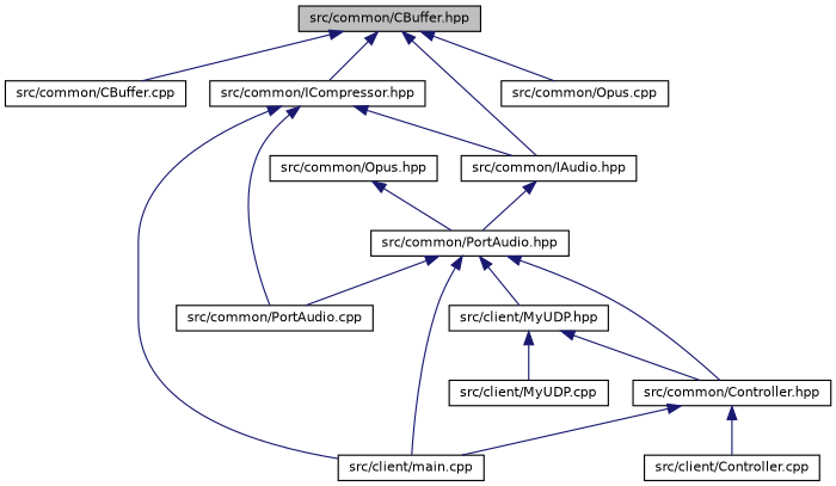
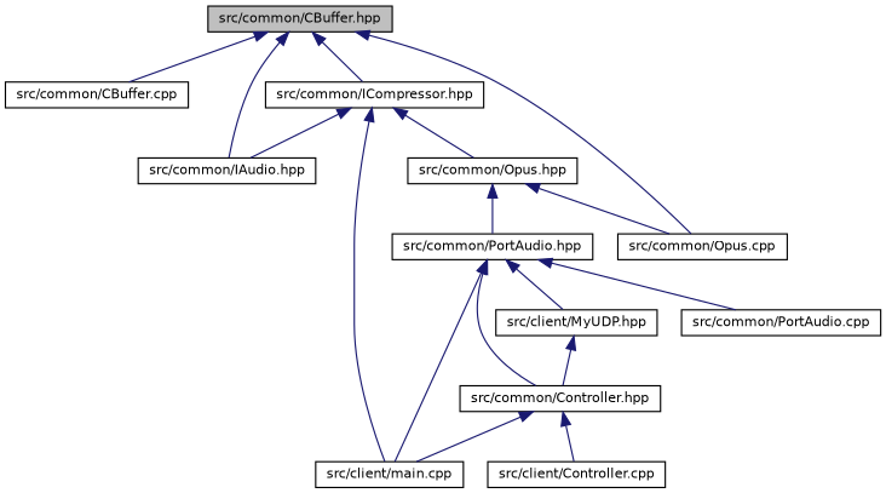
  digraph {
    node [color=black fillcolor=white fontname=Helvetica fontsize=10 shape=record style=filled]
    edge [color=midnightblue dir=back fontname=Helvetica fontsize=10 labelfontname=Helvetica labelfontsize=10 style=solid]
    n1 [fillcolor=grey75 fontcolor=black height=0.2 label="src/common/CBuffer.hpp" width=0.4]
    n2 [height=0.2 label="src/common/CBuffer.cpp" width=0.4]
    n3 [height=0.2 label="src/common/IAudio.hpp" width=0.4]
    n4 [height=0.2 label="src/common/ICompressor.hpp" width=0.4]
    n5 [height=0.2 label="src/common/Opus.cpp" width=0.4]
    n6 [height=0.2 label="src/common/PortAudio.hpp" width=0.4]
    n7 [height=0.2 label="src/client/main.cpp" width=0.4]
    n8 [height=0.2 label="src/common/Opus.hpp" width=0.4]
    n9 [height=0.2 label="src/common/Controller.hpp" width=0.4]
    n10 [height=0.2 label="src/client/MyUDP.hpp" width=0.4]
    n11 [height=0.2 label="src/common/PortAudio.cpp" width=0.4]
    n12 [height=0.2 label="src/client/Controller.cpp" width=0.4]
-   n13 [height=0.2 label="src/client/MyUDP.cpp" width=0.4]
    n1 -> n2
    n1 -> n3
    n1 -> n4
    n1 -> n5
-   n3 -> n6
    n4 -> n3
    n4 -> n7
-   n4 -> n11
+   n4 -> n8
    n6 -> n7
    n6 -> n9
    n6 -> n10
    n6 -> n11
+   n8 -> n5
    n8 -> n6
    n9 -> n7
    n9 -> n12
    n10 -> n9
-   n10 -> n13
  }
